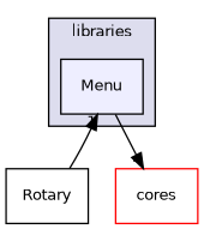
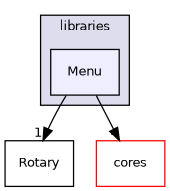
  digraph {
    compound=true
    node [fontname=Helvetica fontsize=10 shape=box style=filled]
    edge [labeldistance=1.5 labelfontname=Helvetica labelfontsize=10]
    n1 [fillcolor="#eeeeff" label=Menu pencolor=black]
    n2 [label=Rotary style=""]
    n3 [color=red fillcolor=white label=cores]
    subgraph cluster_1 {
      bgcolor="#ddddee"
      fontname=Helvetica
      fontsize=10
      label=libraries
      pencolor=black
      n1
    }
-   n2 -> n1 [headlabel=1]
+   n1 -> n2 [headlabel=1]
    n1 -> n3 [headlabel=4]
  }
